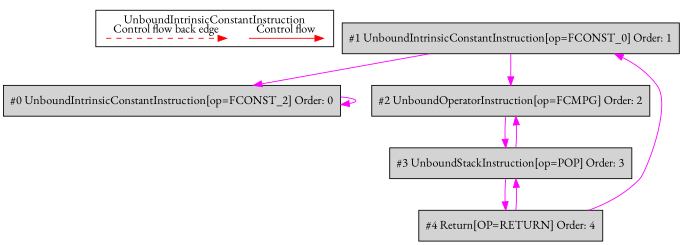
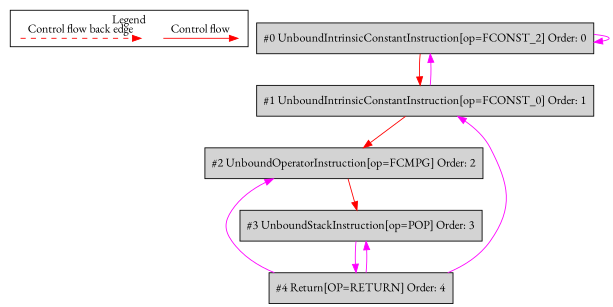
  digraph {
    fontname="EB Garamond"
    ordering=in
    node [fontname="EB Garamond" shape=box style=filled fillcolor=lightgrey]
    edge [color=fuchsia fontname="EB Garamond"]
    c0 [shape=point style=invis fillcolor=""]
    c1 [shape=point style=invis fillcolor=""]
    c2 [shape=point style=invis fillcolor=""]
    c3 [shape=point style=invis fillcolor=""]
    n5 [label="#0 UnboundIntrinsicConstantInstruction[op=FCONST_2] Order: 0"]
    n6 [label="#1 UnboundIntrinsicConstantInstruction[op=FCONST_0] Order: 1"]
    n7 [label="#2 UnboundOperatorInstruction[op=FCMPG] Order: 2"]
    n8 [label="#3 UnboundStackInstruction[op=POP] Order: 3"]
    n9 [label="#4 Return[OP=RETURN] Order: 4"]
    subgraph cluster_1 {
-     label=UnboundIntrinsicConstantInstruction
+     label=Legend
      subgraph sub_2 {
        label=Legend
        rank=same
        c0
        c1
        c2
        c3
      }
    }
    c0 -> c1 [color=red label="Control flow" style=solid]
    c2 -> c3 [color=red label="Control flow back edge" style=dashed]
    n5 -> n5
+   n5 -> n6 [color=red]
    n6 -> n5
-   n6 -> n7
-   n7 -> n8
-   n8 -> n7
+   n6 -> n7 [color=red]
+   n7 -> n8 [color=red]
+   n9 -> n7
    n8 -> n9
    n9 -> n6
    n9 -> n8
  }
